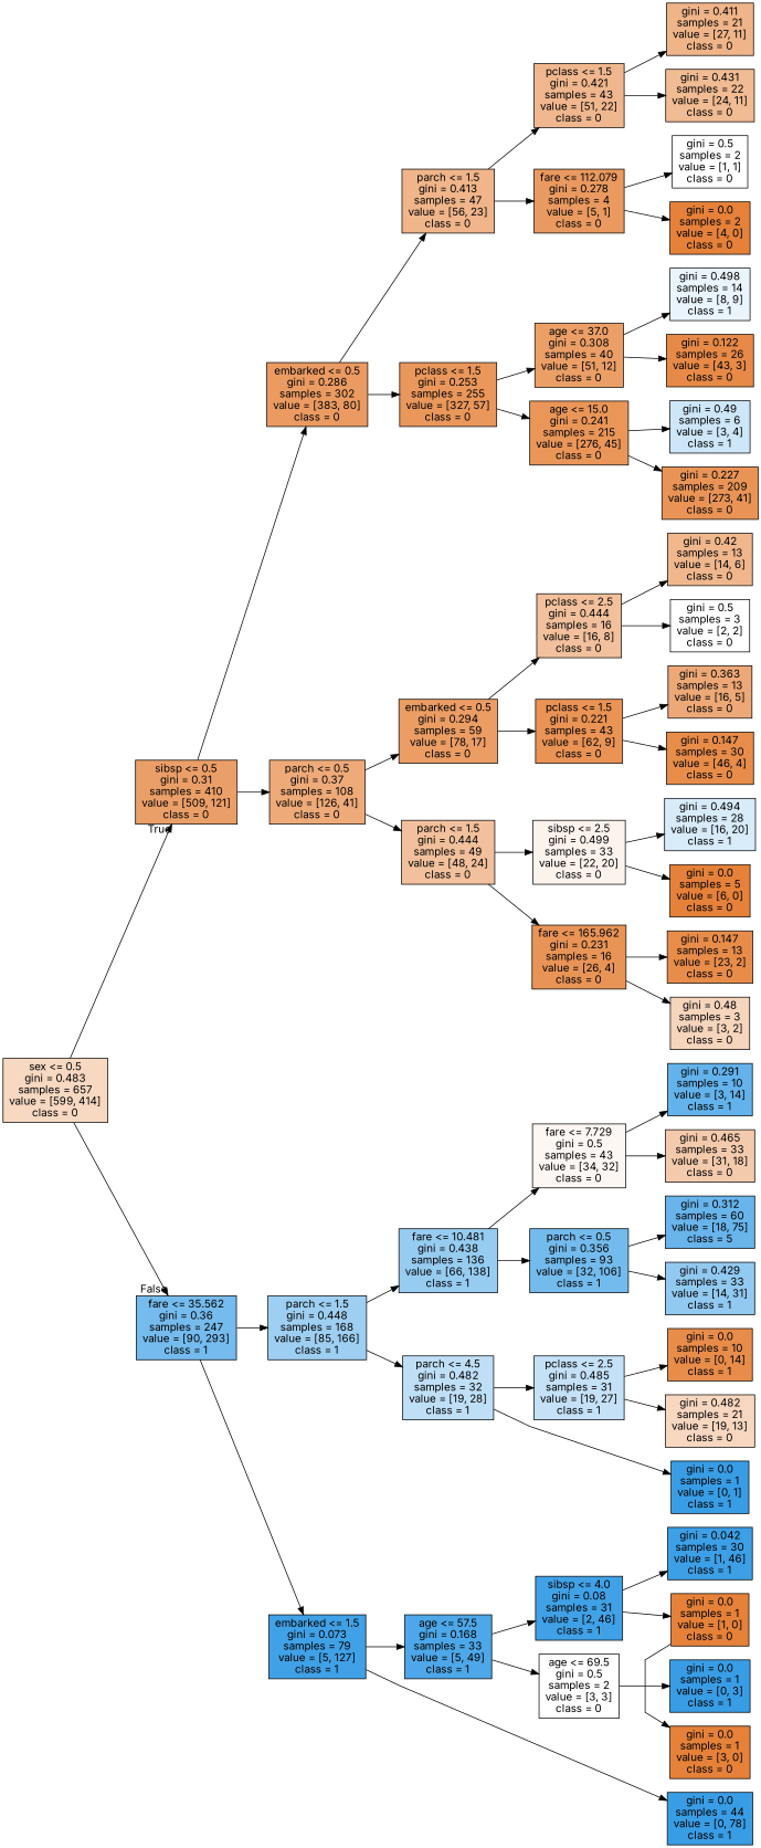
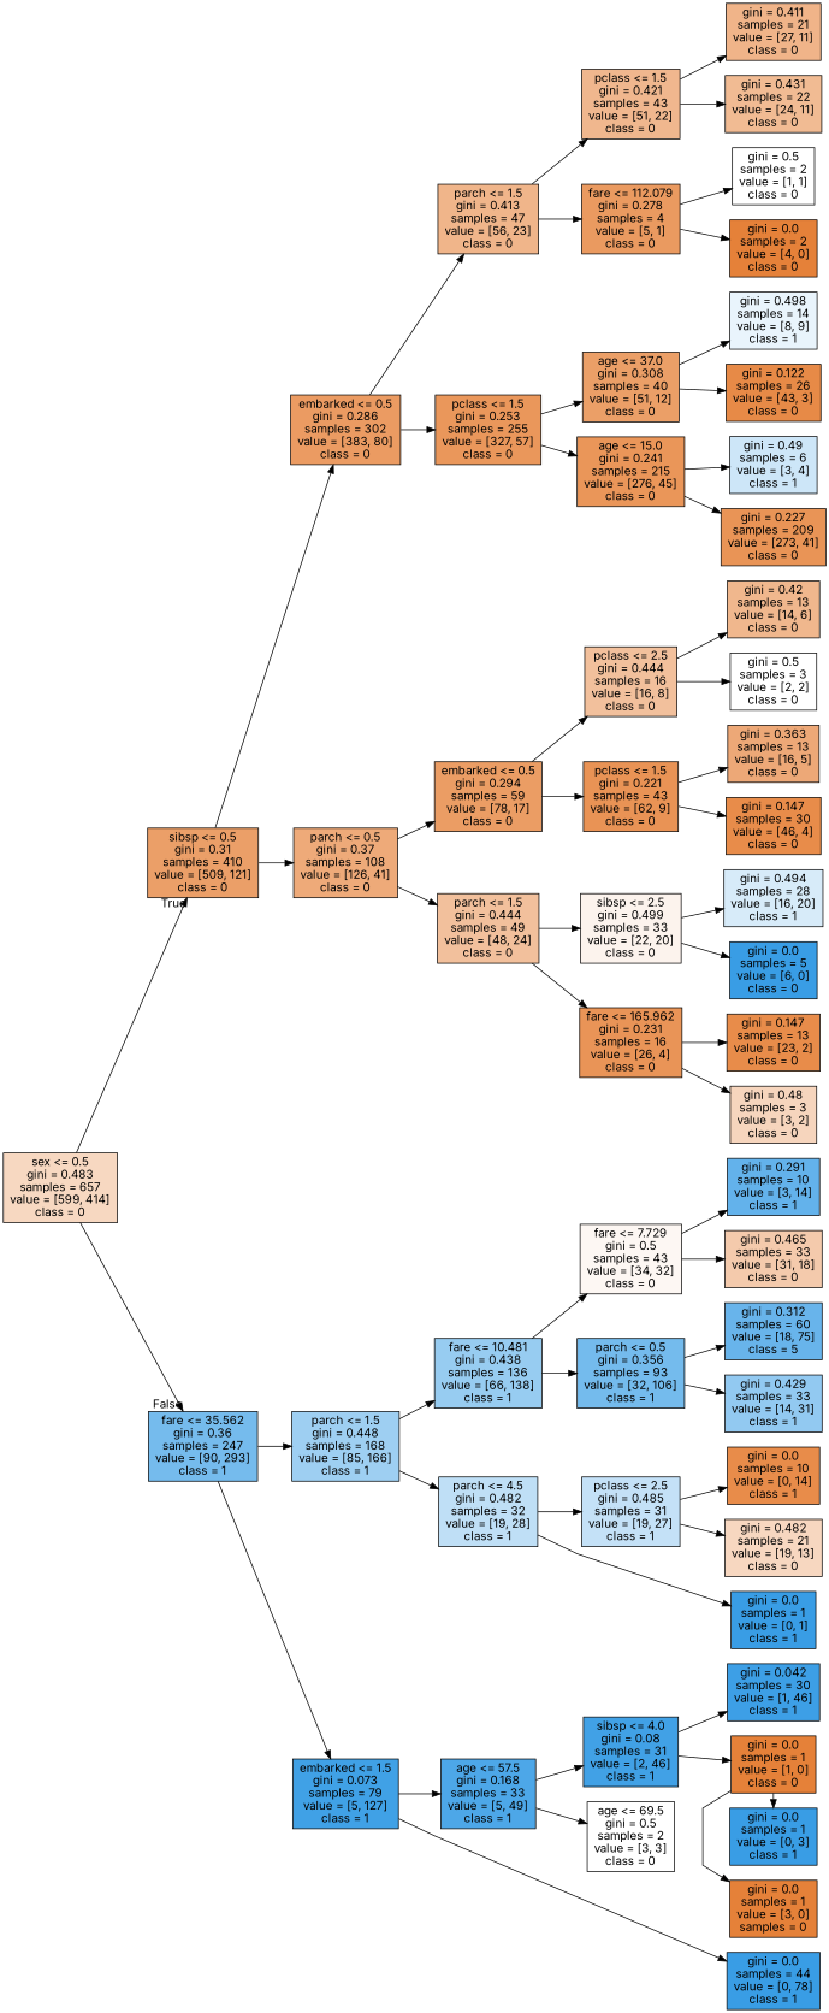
  digraph {
    fontname=Inter
    rankdir=LR
    ranksep=equally
    splines=polyline
    node [color=black fillcolor="#e58139ff" fontname=Inter shape=box style=filled]
    edge [fontname=Inter]
    n1 [fillcolor="#e581394f" label="sex <= 0.5\ngini = 0.483\nsamples = 657\nvalue = [599, 414]\nclass = 0"]
    n2 [fillcolor="#e58139c2" label="sibsp <= 0.5\ngini = 0.31\nsamples = 410\nvalue = [509, 121]\nclass = 0"]
    n3 [fillcolor="#399de5b1" label="fare <= 35.562\ngini = 0.36\nsamples = 247\nvalue = [90, 293]\nclass = 1"]
    n4 [fillcolor="#e58139ca" label="embarked <= 0.5\ngini = 0.286\nsamples = 302\nvalue = [383, 80]\nclass = 0"]
    n5 [fillcolor="#e58139ac" label="parch <= 0.5\ngini = 0.37\nsamples = 108\nvalue = [126, 41]\nclass = 0"]
    n6 [fillcolor="#399de57c" label="parch <= 1.5\ngini = 0.448\nsamples = 168\nvalue = [85, 166]\nclass = 1"]
    n7 [fillcolor="#399de5f5" label="embarked <= 1.5\ngini = 0.073\nsamples = 79\nvalue = [5, 127]\nclass = 1"]
    n8 [fillcolor="#e5813996" label="parch <= 1.5\ngini = 0.413\nsamples = 47\nvalue = [56, 23]\nclass = 0"]
    n9 [fillcolor="#e58139d3" label="pclass <= 1.5\ngini = 0.253\nsamples = 255\nvalue = [327, 57]\nclass = 0"]
    n10 [fillcolor="#e58139c7" label="embarked <= 0.5\ngini = 0.294\nsamples = 59\nvalue = [78, 17]\nclass = 0"]
    n11 [fillcolor="#e581397f" label="parch <= 1.5\ngini = 0.444\nsamples = 49\nvalue = [48, 24]\nclass = 0"]
    n12 [fillcolor="#399de585" label="fare <= 10.481\ngini = 0.438\nsamples = 136\nvalue = [66, 138]\nclass = 1"]
    n13 [fillcolor="#399de552" label="parch <= 4.5\ngini = 0.482\nsamples = 32\nvalue = [19, 28]\nclass = 1"]
    n14 [fillcolor="#399de5e5" label="age <= 57.5\ngini = 0.168\nsamples = 33\nvalue = [5, 49]\nclass = 1"]
    n15 [fillcolor="#e5813991" label="pclass <= 1.5\ngini = 0.421\nsamples = 43\nvalue = [51, 22]\nclass = 0"]
    n16 [fillcolor="#e58139cc" label="fare <= 112.079\ngini = 0.278\nsamples = 4\nvalue = [5, 1]\nclass = 0"]
    n17 [fillcolor="#e58139c3" label="age <= 37.0\ngini = 0.308\nsamples = 40\nvalue = [51, 12]\nclass = 0"]
    n18 [fillcolor="#e58139d5" label="age <= 15.0\ngini = 0.241\nsamples = 215\nvalue = [276, 45]\nclass = 0"]
    n19 [fillcolor="#e581397f" label="pclass <= 2.5\ngini = 0.444\nsamples = 16\nvalue = [16, 8]\nclass = 0"]
    n20 [fillcolor="#e58139da" label="pclass <= 1.5\ngini = 0.221\nsamples = 43\nvalue = [62, 9]\nclass = 0"]
    n21 [fillcolor="#e5813917" label="sibsp <= 2.5\ngini = 0.499\nsamples = 33\nvalue = [22, 20]\nclass = 0"]
    n22 [fillcolor="#e58139d8" label="fare <= 165.962\ngini = 0.231\nsamples = 16\nvalue = [26, 4]\nclass = 0"]
    n23 [fillcolor="#e581390f" label="fare <= 7.729\ngini = 0.5\nsamples = 43\nvalue = [34, 32]\nclass = 0"]
    n24 [fillcolor="#399de5b2" label="parch <= 0.5\ngini = 0.356\nsamples = 93\nvalue = [32, 106]\nclass = 1"]
    n25 [fillcolor="#399de54c" label="pclass <= 2.5\ngini = 0.485\nsamples = 31\nvalue = [19, 27]\nclass = 1"]
    n26 [fillcolor="#399de5f4" label="sibsp <= 4.0\ngini = 0.08\nsamples = 31\nvalue = [2, 46]\nclass = 1"]
    n27 [fillcolor="#e5813900" label="age <= 69.5\ngini = 0.5\nsamples = 2\nvalue = [3, 3]\nclass = 0"]
    n28 [fillcolor="#e5813997" label="gini = 0.411\nsamples = 21\nvalue = [27, 11]\nclass = 0"]
    n29 [fillcolor="#e581398a" label="gini = 0.431\nsamples = 22\nvalue = [24, 11]\nclass = 0"]
    n30 [fillcolor="#e5813900" label="gini = 0.5\nsamples = 2\nvalue = [1, 1]\nclass = 0"]
    n31 [label="gini = 0.0\nsamples = 2\nvalue = [4, 0]\nclass = 0"]
    n32 [fillcolor="#399de51c" label="gini = 0.498\nsamples = 14\nvalue = [8, 9]\nclass = 1"]
    n33 [fillcolor="#e58139ed" label="gini = 0.122\nsamples = 26\nvalue = [43, 3]\nclass = 0"]
    n34 [fillcolor="#399de540" label="gini = 0.49\nsamples = 6\nvalue = [3, 4]\nclass = 1"]
    n35 [fillcolor="#e58139d9" label="gini = 0.227\nsamples = 209\nvalue = [273, 41]\nclass = 0"]
    n36 [fillcolor="#e5813992" label="gini = 0.42\nsamples = 13\nvalue = [14, 6]\nclass = 0"]
    n37 [fillcolor="#e5813900" label="gini = 0.5\nsamples = 3\nvalue = [2, 2]\nclass = 0"]
    n38 [fillcolor="#e58139af" label="gini = 0.363\nsamples = 13\nvalue = [16, 5]\nclass = 0"]
    n39 [fillcolor="#e58139e9" label="gini = 0.147\nsamples = 30\nvalue = [46, 4]\nclass = 0"]
    n40 [fillcolor="#399de533" label="gini = 0.494\nsamples = 28\nvalue = [16, 20]\nclass = 1"]
-   n41 [label="gini = 0.0\nsamples = 5\nvalue = [6, 0]\nclass = 0"]
+   n41 [fillcolor="#399de5ff" label="gini = 0.0\nsamples = 5\nvalue = [6, 0]\nclass = 0"]
    n42 [fillcolor="#e58139e9" label="gini = 0.147\nsamples = 13\nvalue = [23, 2]\nclass = 0"]
    n43 [fillcolor="#e5813955" label="gini = 0.48\nsamples = 3\nvalue = [3, 2]\nclass = 0"]
    n44 [fillcolor="#399de5c8" label="gini = 0.291\nsamples = 10\nvalue = [3, 14]\nclass = 1"]
    n45 [fillcolor="#e581396b" label="gini = 0.465\nsamples = 33\nvalue = [31, 18]\nclass = 0"]
    n46 [fillcolor="#399de5c2" label="gini = 0.312\nsamples = 60\nvalue = [18, 75]\nclass = 5"]
    n47 [fillcolor="#399de58c" label="gini = 0.429\nsamples = 33\nvalue = [14, 31]\nclass = 1"]
    n48 [fillcolor="#e58139e9" label="gini = 0.0\nsamples = 10\nvalue = [0, 14]\nclass = 1"]
    n49 [fillcolor="#e5813951" label="gini = 0.482\nsamples = 21\nvalue = [19, 13]\nclass = 0"]
    n50 [fillcolor="#399de5ff" label="gini = 0.0\nsamples = 1\nvalue = [0, 1]\nclass = 1"]
    n51 [fillcolor="#399de5ff" label="gini = 0.0\nsamples = 44\nvalue = [0, 78]\nclass = 1"]
    n52 [fillcolor="#399de5f9" label="gini = 0.042\nsamples = 30\nvalue = [1, 46]\nclass = 1"]
    n53 [label="gini = 0.0\nsamples = 1\nvalue = [1, 0]\nclass = 0"]
-   n54 [label="gini = 0.0\nsamples = 1\nvalue = [3, 0]\nclass = 0"]
+   n54 [label="gini = 0.0\nsamples = 1\nvalue = [3, 0]\nsamples = 0"]
    n55 [fillcolor="#399de5ff" label="gini = 0.0\nsamples = 1\nvalue = [0, 3]\nclass = 1"]
    subgraph sub_1 {
      rank=same
      n1
    }
    subgraph sub_2 {
      rank=same
      n2
      n3
    }
    subgraph sub_3 {
      rank=same
      n4
      n5
      n6
      n7
    }
    subgraph sub_4 {
      rank=same
      n8
      n9
      n10
      n11
      n12
      n13
      n14
    }
    subgraph sub_5 {
      rank=same
      n15
      n16
      n17
      n18
      n19
      n20
      n21
      n22
      n23
      n24
      n25
      n26
      n27
    }
    subgraph sub_6 {
      rank=same
      n28
      n29
      n30
      n31
      n32
      n33
      n34
      n35
      n36
      n37
      n38
      n39
      n40
      n41
      n42
      n43
      n44
      n45
      n46
      n47
      n48
      n49
      n50
      n51
      n52
      n53
      n54
      n55
    }
    n1 -> n2 [headlabel=True labelangle=45 labeldistance=2.5]
    n1 -> n3 [headlabel=False labelangle=-45 labeldistance=2.5]
    n2 -> n4
    n2 -> n5
    n3 -> n6
    n3 -> n7
    n4 -> n8
    n4 -> n9
    n5 -> n10
    n5 -> n11
    n6 -> n12
    n6 -> n13
    n7 -> n14
    n7 -> n51
    n8 -> n15
    n8 -> n16
    n9 -> n17
    n9 -> n18
    n10 -> n19
    n10 -> n20
    n11 -> n21
    n11 -> n22
    n12 -> n23
    n12 -> n24
    n13 -> n25
    n13 -> n50
    n14 -> n26
    n14 -> n27
    n15 -> n28
    n15 -> n29
    n16 -> n30
    n16 -> n31
    n17 -> n32
    n17 -> n33
    n18 -> n34
    n18 -> n35
    n19 -> n36
    n19 -> n37
    n20 -> n38
    n20 -> n39
    n21 -> n40
    n21 -> n41
    n22 -> n42
    n22 -> n43
    n23 -> n44
    n23 -> n45
    n24 -> n46
    n24 -> n47
    n25 -> n48
    n25 -> n49
    n26 -> n52
    n26 -> n53
-   n27 -> n55
+   n53 -> n55
    n53 -> n54
  }
